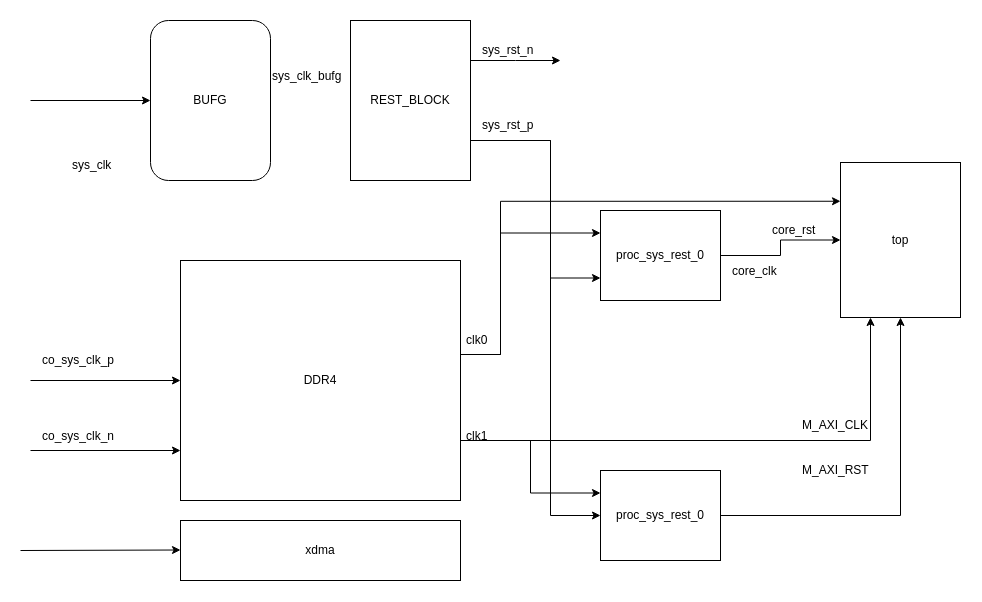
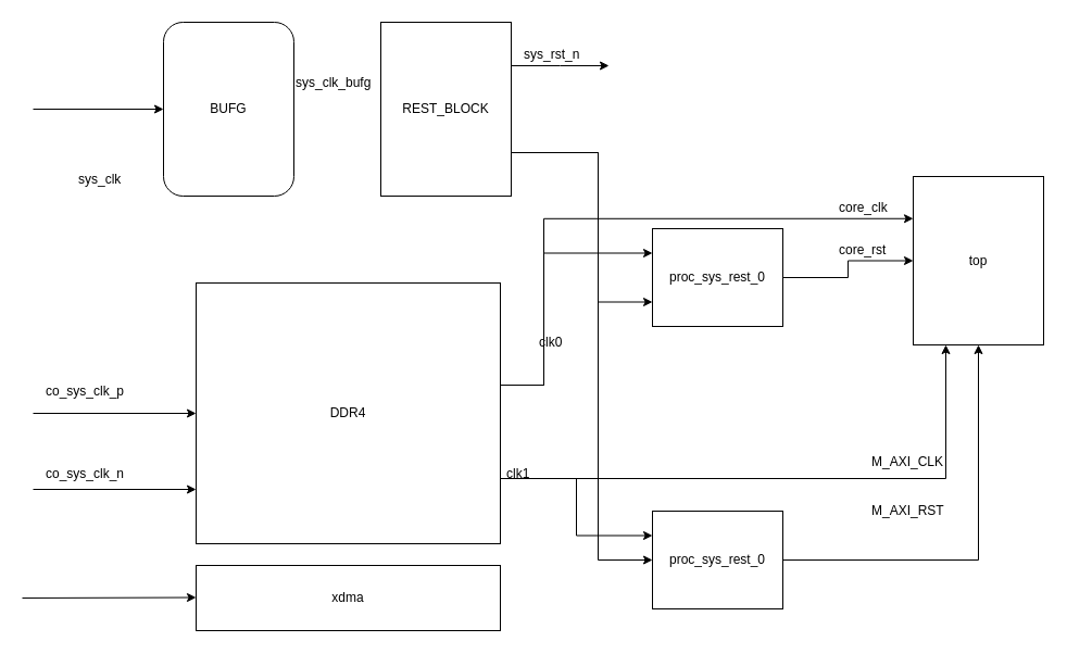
  <mxCell id="0" />
  <mxCell id="1" parent="0" />
  <mxCell id="2" value="BUFG" style="whiteSpace=wrap;html=1;rounded=1;" vertex="1" parent="1"><mxGeometry x="150" y="20" width="120" height="160" as="geometry" /></mxCell>
  <mxCell id="3" style="edgeStyle=orthogonalEdgeStyle;rounded=0;orthogonalLoop=1;jettySize=auto;html=1;exitX=1;exitY=0.25;exitDx=0;exitDy=0;" edge="1" parent="1" source="6"><mxGeometry relative="1" as="geometry"><mxPoint x="560" y="60" as="targetPoint" /></mxGeometry></mxCell>
  <mxCell id="4" style="edgeStyle=orthogonalEdgeStyle;rounded=0;orthogonalLoop=1;jettySize=auto;html=1;exitX=1;exitY=0.75;exitDx=0;exitDy=0;entryX=0;entryY=0.75;entryDx=0;entryDy=0;" edge="1" parent="1" source="6" target="17"><mxGeometry relative="1" as="geometry"><Array as="points"><mxPoint x="550" y="140" /><mxPoint x="550" y="278" /></Array></mxGeometry></mxCell>
  <mxCell id="5" style="edgeStyle=orthogonalEdgeStyle;rounded=0;orthogonalLoop=1;jettySize=auto;html=1;exitX=1;exitY=0.75;exitDx=0;exitDy=0;entryX=0;entryY=0.5;entryDx=0;entryDy=0;" edge="1" parent="1" source="6" target="19"><mxGeometry relative="1" as="geometry"><Array as="points"><mxPoint x="550" y="140" /><mxPoint x="550" y="515" /></Array></mxGeometry></mxCell>
  <mxCell id="6" value="REST_BLOCK" style="rounded=0;whiteSpace=wrap;html=1;" vertex="1" parent="1"><mxGeometry x="350" y="20" width="120" height="160" as="geometry" /></mxCell>
  <mxCell id="7" value="" style="endArrow=classic;html=1;entryX=0;entryY=0.5;entryDx=0;entryDy=0;" edge="1" parent="1" target="2"><mxGeometry width="50" height="50" relative="1" as="geometry"><mxPoint x="30" y="100" as="sourcePoint" /><mxPoint x="-20" y="80" as="targetPoint" /></mxGeometry></mxCell>
  <mxCell id="8" value="sys_clk_bufg" style="text;html=1;resizable=0;points=[];autosize=1;align=left;verticalAlign=top;spacingTop=-4;" vertex="1" parent="1"><mxGeometry x="270" y="66" width="80" height="20" as="geometry" /></mxCell>
  <mxCell id="9" value="sys_rst_n" style="text;html=1;resizable=0;points=[];autosize=1;align=left;verticalAlign=top;spacingTop=-4;" vertex="1" parent="1"><mxGeometry x="480" y="40" width="70" height="20" as="geometry" /></mxCell>
- <mxCell id="10" value="sys_rst_p" style="text;html=1;resizable=0;points=[];autosize=1;align=left;verticalAlign=top;spacingTop=-4;" vertex="1" parent="1"><mxGeometry x="480" y="115" width="70" height="20" as="geometry" /></mxCell>
  <mxCell id="11" value="sys_clk" style="text;html=1;resizable=0;points=[];autosize=1;align=left;verticalAlign=top;spacingTop=-4;" vertex="1" parent="1"><mxGeometry x="70" y="155" width="50" height="20" as="geometry" /></mxCell>
  <mxCell id="12" value="" style="endArrow=classic;html=1;entryX=0;entryY=0.75;entryDx=0;entryDy=0;" edge="1" parent="1"><mxGeometry width="50" height="50" relative="1" as="geometry"><mxPoint x="30" y="450" as="sourcePoint" /><mxPoint x="180" y="450" as="targetPoint" /></mxGeometry></mxCell>
  <mxCell id="13" value="co_sys_clk_p" style="text;html=1;resizable=0;points=[];autosize=1;align=left;verticalAlign=top;spacingTop=-4;" vertex="1" parent="1"><mxGeometry x="40" y="350" width="90" height="20" as="geometry" /></mxCell>
  <mxCell id="14" value="co_sys_clk_n" style="text;html=1;resizable=0;points=[];autosize=1;align=left;verticalAlign=top;spacingTop=-4;" vertex="1" parent="1"><mxGeometry x="40" y="426" width="90" height="20" as="geometry" /></mxCell>
  <mxCell id="15" value="" style="endArrow=classic;html=1;entryX=0;entryY=0.5;entryDx=0;entryDy=0;" edge="1" parent="1"><mxGeometry width="50" height="50" relative="1" as="geometry"><mxPoint x="20" y="550" as="sourcePoint" /><mxPoint x="180" y="549.5" as="targetPoint" /></mxGeometry></mxCell>
  <mxCell id="16" style="edgeStyle=orthogonalEdgeStyle;rounded=0;orthogonalLoop=1;jettySize=auto;html=1;exitX=1;exitY=0.5;exitDx=0;exitDy=0;" edge="1" parent="1" source="17" target="27"><mxGeometry relative="1" as="geometry" /></mxCell>
  <mxCell id="17" value="proc_sys_rest_0" style="rounded=0;whiteSpace=wrap;html=1;" vertex="1" parent="1"><mxGeometry x="600" y="210" width="120" height="90" as="geometry" /></mxCell>
  <mxCell id="18" style="edgeStyle=orthogonalEdgeStyle;rounded=0;orthogonalLoop=1;jettySize=auto;html=1;exitX=1;exitY=0.5;exitDx=0;exitDy=0;" edge="1" parent="1" source="19" target="27"><mxGeometry relative="1" as="geometry" /></mxCell>
  <mxCell id="19" value="proc_sys_rest_0" style="rounded=0;whiteSpace=wrap;html=1;" vertex="1" parent="1"><mxGeometry x="600" y="470" width="120" height="90" as="geometry" /></mxCell>
  <mxCell id="20" style="edgeStyle=orthogonalEdgeStyle;rounded=0;orthogonalLoop=1;jettySize=auto;html=1;exitX=1;exitY=0.25;exitDx=0;exitDy=0;entryX=0;entryY=0.25;entryDx=0;entryDy=0;" edge="1" parent="1" source="24" target="17"><mxGeometry relative="1" as="geometry"><Array as="points"><mxPoint x="500" y="354" /><mxPoint x="500" y="233" /></Array></mxGeometry></mxCell>
  <mxCell id="21" style="edgeStyle=orthogonalEdgeStyle;rounded=0;orthogonalLoop=1;jettySize=auto;html=1;exitX=1;exitY=0.75;exitDx=0;exitDy=0;entryX=0;entryY=0.25;entryDx=0;entryDy=0;" edge="1" parent="1" source="24" target="19"><mxGeometry relative="1" as="geometry" /></mxCell>
  <mxCell id="22" style="edgeStyle=orthogonalEdgeStyle;rounded=0;orthogonalLoop=1;jettySize=auto;html=1;exitX=1;exitY=0.25;exitDx=0;exitDy=0;entryX=0;entryY=0.25;entryDx=0;entryDy=0;" edge="1" parent="1" source="24" target="27"><mxGeometry relative="1" as="geometry"><Array as="points"><mxPoint x="500" y="354" /><mxPoint x="500" y="201" /></Array></mxGeometry></mxCell>
  <mxCell id="23" style="edgeStyle=orthogonalEdgeStyle;rounded=0;orthogonalLoop=1;jettySize=auto;html=1;exitX=1;exitY=0.75;exitDx=0;exitDy=0;entryX=0.25;entryY=1;entryDx=0;entryDy=0;" edge="1" parent="1" source="24" target="27"><mxGeometry relative="1" as="geometry" /></mxCell>
  <mxCell id="24" value="DDR4" style="rounded=0;whiteSpace=wrap;html=1;" vertex="1" parent="1"><mxGeometry x="180" y="260" width="280" height="240" as="geometry" /></mxCell>
- <mxCell id="25" value="clk0" style="text;html=1;resizable=0;points=[];autosize=1;align=left;verticalAlign=top;spacingTop=-4;" vertex="1" parent="1"><mxGeometry x="464" y="330" width="40" height="20" as="geometry" /></mxCell>
+ <mxCell id="25" value="clk0" style="text;html=1;resizable=0;points=[];autosize=1;align=left;verticalAlign=top;spacingTop=-4;" vertex="1" parent="1"><mxGeometry x="494" y="305" width="40" height="20" as="geometry" /></mxCell>
  <mxCell id="26" value="clk1" style="text;html=1;resizable=0;points=[];autosize=1;align=left;verticalAlign=top;spacingTop=-4;" vertex="1" parent="1"><mxGeometry x="464" y="426" width="40" height="20" as="geometry" /></mxCell>
  <mxCell id="27" value="top" style="rounded=0;whiteSpace=wrap;html=1;" vertex="1" parent="1"><mxGeometry x="840" y="162" width="120" height="155" as="geometry" /></mxCell>
  <mxCell id="28" value="xdma" style="rounded=0;whiteSpace=wrap;html=1;" vertex="1" parent="1"><mxGeometry x="180" y="520" width="280" height="60" as="geometry" /></mxCell>
  <mxCell id="29" value="" style="endArrow=classic;html=1;" edge="1" parent="1" target="24"><mxGeometry width="50" height="50" relative="1" as="geometry"><mxPoint x="30" y="380" as="sourcePoint" /><mxPoint x="50" y="330" as="targetPoint" /></mxGeometry></mxCell>
- <mxCell id="30" value="core_clk" style="text;html=1;resizable=0;points=[];autosize=1;align=left;verticalAlign=top;spacingTop=-4;" vertex="1" parent="1"><mxGeometry x="730" y="261" width="60" height="20" as="geometry" /></mxCell>
+ <mxCell id="30" value="core_clk" style="text;html=1;resizable=0;points=[];autosize=1;align=left;verticalAlign=top;spacingTop=-4;" vertex="1" parent="1"><mxGeometry x="770" y="181" width="60" height="20" as="geometry" /></mxCell>
  <mxCell id="31" value="core_rst" style="text;html=1;resizable=0;points=[];autosize=1;align=left;verticalAlign=top;spacingTop=-4;" vertex="1" parent="1"><mxGeometry x="770" y="219.5" width="60" height="20" as="geometry" /></mxCell>
  <mxCell id="32" value="M_AXI_CLK" style="text;html=1;resizable=0;points=[];autosize=1;align=left;verticalAlign=top;spacingTop=-4;" vertex="1" parent="1"><mxGeometry x="800" y="415" width="80" height="20" as="geometry" /></mxCell>
  <mxCell id="33" value="M_AXI_RST" style="text;html=1;resizable=0;points=[];autosize=1;align=left;verticalAlign=top;spacingTop=-4;" vertex="1" parent="1"><mxGeometry x="800" y="460" width="80" height="20" as="geometry" /></mxCell>
